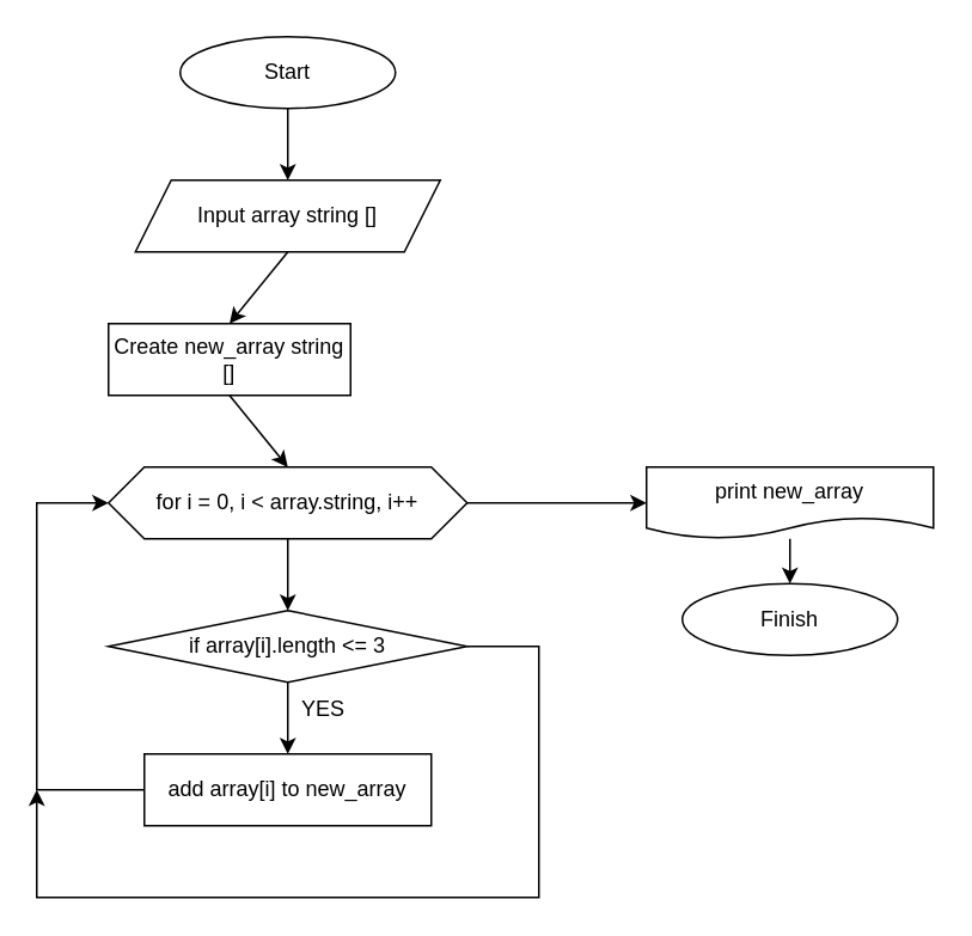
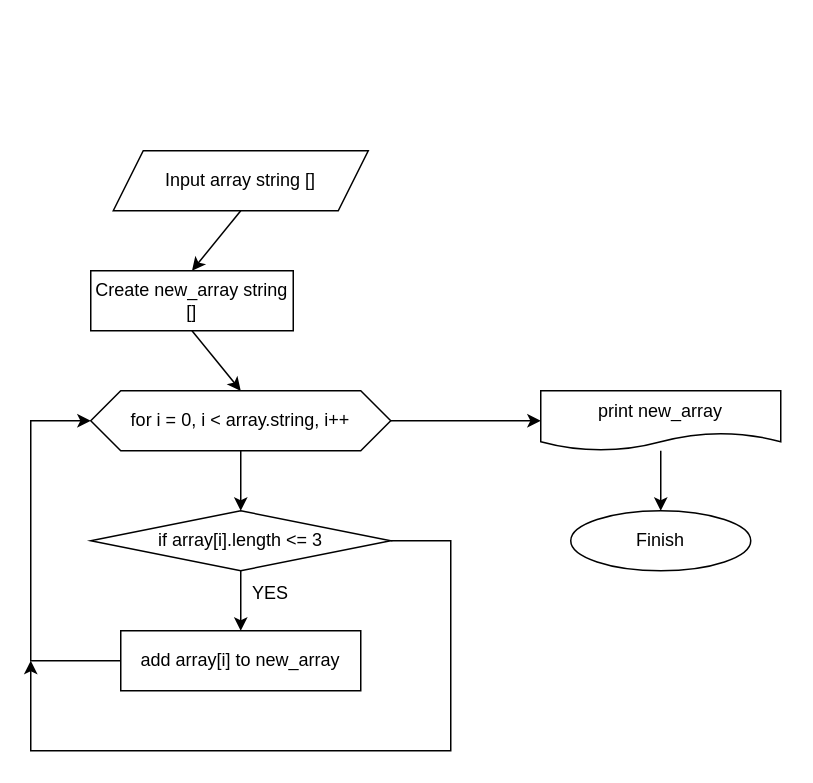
  <mxCell id="0" />
  <mxCell id="1" parent="0" />
- <mxCell id="2" value="Start" style="ellipse;whiteSpace=wrap;html=1;" vertex="1" parent="1"><mxGeometry x="100" y="20" width="120" height="40" as="geometry" /></mxCell>
- <mxCell id="3" value="Finish" style="ellipse;whiteSpace=wrap;html=1;" vertex="1" parent="1"><mxGeometry x="380" y="325" width="120" height="40" as="geometry" /></mxCell>
+ <mxCell id="3" value="Finish" style="ellipse;whiteSpace=wrap;html=1;" vertex="1" parent="1"><mxGeometry x="380" y="340" width="120" height="40" as="geometry" /></mxCell>
  <mxCell id="4" value="Input array string []" style="shape=parallelogram;perimeter=parallelogramPerimeter;whiteSpace=wrap;html=1;fixedSize=1;" vertex="1" parent="1"><mxGeometry x="75" y="100" width="170" height="40" as="geometry" /></mxCell>
  <mxCell id="5" value="Create new_array string []" style="rounded=0;whiteSpace=wrap;html=1;" vertex="1" parent="1"><mxGeometry x="60" y="180" width="135" height="40" as="geometry" /></mxCell>
  <mxCell id="6" value="for i = 0, i &amp;lt; array.string, i++" style="shape=hexagon;perimeter=hexagonPerimeter2;whiteSpace=wrap;html=1;fixedSize=1;" vertex="1" parent="1"><mxGeometry x="60" y="260" width="200" height="40" as="geometry" /></mxCell>
  <mxCell id="7" value="" style="edgeStyle=orthogonalEdgeStyle;rounded=0;orthogonalLoop=1;jettySize=auto;html=1;" edge="1" parent="1" source="8" target="9"><mxGeometry relative="1" as="geometry" /></mxCell>
  <mxCell id="8" value="if array[i].length &amp;lt;= 3" style="rhombus;whiteSpace=wrap;html=1;" vertex="1" parent="1"><mxGeometry x="60" y="340" width="200" height="40" as="geometry" /></mxCell>
  <mxCell id="9" value="add array[i] to new_array" style="rounded=0;whiteSpace=wrap;html=1;" vertex="1" parent="1"><mxGeometry x="80" y="420" width="160" height="40" as="geometry" /></mxCell>
- <mxCell id="10" value="" style="endArrow=classic;html=1;rounded=0;exitX=0.5;exitY=1;exitDx=0;exitDy=0;" edge="1" parent="1" source="2" target="4"><mxGeometry width="50" height="50" relative="1" as="geometry"><mxPoint x="250" y="290" as="sourcePoint" /><mxPoint x="300" y="240" as="targetPoint" /></mxGeometry></mxCell>
  <mxCell id="11" value="" style="endArrow=classic;html=1;rounded=0;exitX=0.5;exitY=1;exitDx=0;exitDy=0;entryX=0.5;entryY=0;entryDx=0;entryDy=0;" edge="1" parent="1" source="4" target="5"><mxGeometry width="50" height="50" relative="1" as="geometry"><mxPoint x="170" y="70" as="sourcePoint" /><mxPoint x="170" y="110" as="targetPoint" /></mxGeometry></mxCell>
  <mxCell id="12" value="" style="endArrow=classic;html=1;rounded=0;exitX=0.5;exitY=1;exitDx=0;exitDy=0;entryX=0.5;entryY=0;entryDx=0;entryDy=0;" edge="1" parent="1" source="5" target="6"><mxGeometry width="50" height="50" relative="1" as="geometry"><mxPoint x="250" y="290" as="sourcePoint" /><mxPoint x="300" y="240" as="targetPoint" /></mxGeometry></mxCell>
  <mxCell id="13" value="" style="endArrow=classic;html=1;rounded=0;exitX=0.5;exitY=1;exitDx=0;exitDy=0;entryX=0.5;entryY=0;entryDx=0;entryDy=0;" edge="1" parent="1" source="6" target="8"><mxGeometry width="50" height="50" relative="1" as="geometry"><mxPoint x="250" y="290" as="sourcePoint" /><mxPoint x="300" y="240" as="targetPoint" /></mxGeometry></mxCell>
  <mxCell id="14" value="" style="endArrow=classic;html=1;rounded=0;exitX=0;exitY=0.5;exitDx=0;exitDy=0;entryX=0;entryY=0.5;entryDx=0;entryDy=0;" edge="1" parent="1" source="9" target="6"><mxGeometry width="50" height="50" relative="1" as="geometry"><mxPoint x="250" y="290" as="sourcePoint" /><mxPoint x="300" y="240" as="targetPoint" /><Array as="points"><mxPoint x="20" y="440" /><mxPoint x="20" y="360" /><mxPoint x="20" y="280" /></Array></mxGeometry></mxCell>
  <mxCell id="15" value="" style="endArrow=classic;html=1;rounded=0;exitX=1;exitY=0.5;exitDx=0;exitDy=0;" edge="1" parent="1" source="8"><mxGeometry width="50" height="50" relative="1" as="geometry"><mxPoint x="250" y="290" as="sourcePoint" /><mxPoint x="20" y="440" as="targetPoint" /><Array as="points"><mxPoint x="300" y="360" /><mxPoint x="300" y="500" /><mxPoint x="20" y="500" /></Array></mxGeometry></mxCell>
  <mxCell id="16" value="YES" style="text;html=1;align=center;verticalAlign=middle;whiteSpace=wrap;rounded=0;" vertex="1" parent="1"><mxGeometry x="160" y="380" width="40" height="30" as="geometry" /></mxCell>
  <mxCell id="17" value="print new_array" style="shape=document;whiteSpace=wrap;html=1;boundedLbl=1;" vertex="1" parent="1"><mxGeometry x="360" y="260" width="160" height="40" as="geometry" /></mxCell>
  <mxCell id="18" value="" style="endArrow=classic;html=1;rounded=0;exitX=1;exitY=0.5;exitDx=0;exitDy=0;entryX=0;entryY=0.5;entryDx=0;entryDy=0;" edge="1" parent="1" source="6" target="17"><mxGeometry width="50" height="50" relative="1" as="geometry"><mxPoint x="250" y="290" as="sourcePoint" /><mxPoint x="300" y="240" as="targetPoint" /></mxGeometry></mxCell>
  <mxCell id="19" value="" style="endArrow=classic;html=1;rounded=0;" edge="1" parent="1" source="17" target="3"><mxGeometry width="50" height="50" relative="1" as="geometry"><mxPoint x="250" y="290" as="sourcePoint" /><mxPoint x="300" y="240" as="targetPoint" /></mxGeometry></mxCell>
